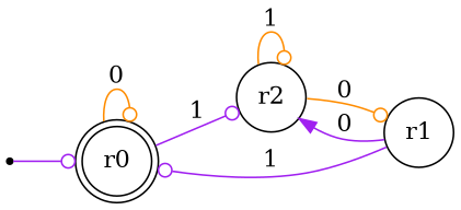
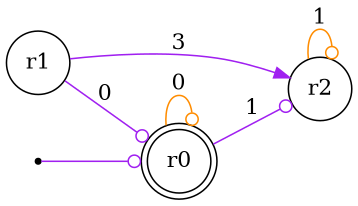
  digraph {
    rankdir=LR
    node [shape=circle]
    edge [arrowhead=odot color=purple]
    r0 [shape=doublecircle]
    r2
    r1
    qi [shape=point]
    r0 -> r0 [color=darkorange label=0]
    r0 -> r2 [label=1]
    r2 -> r2 [color=darkorange label=1]
-   r2 -> r1 [color=darkorange label=0]
-   r1 -> r0 [label=1]
-   r1 -> r2 [arrowhead=normal label=0]
+   r1 -> r0 [label=0]
+   r1 -> r2 [arrowhead=normal label=3]
    qi -> r0
  }
